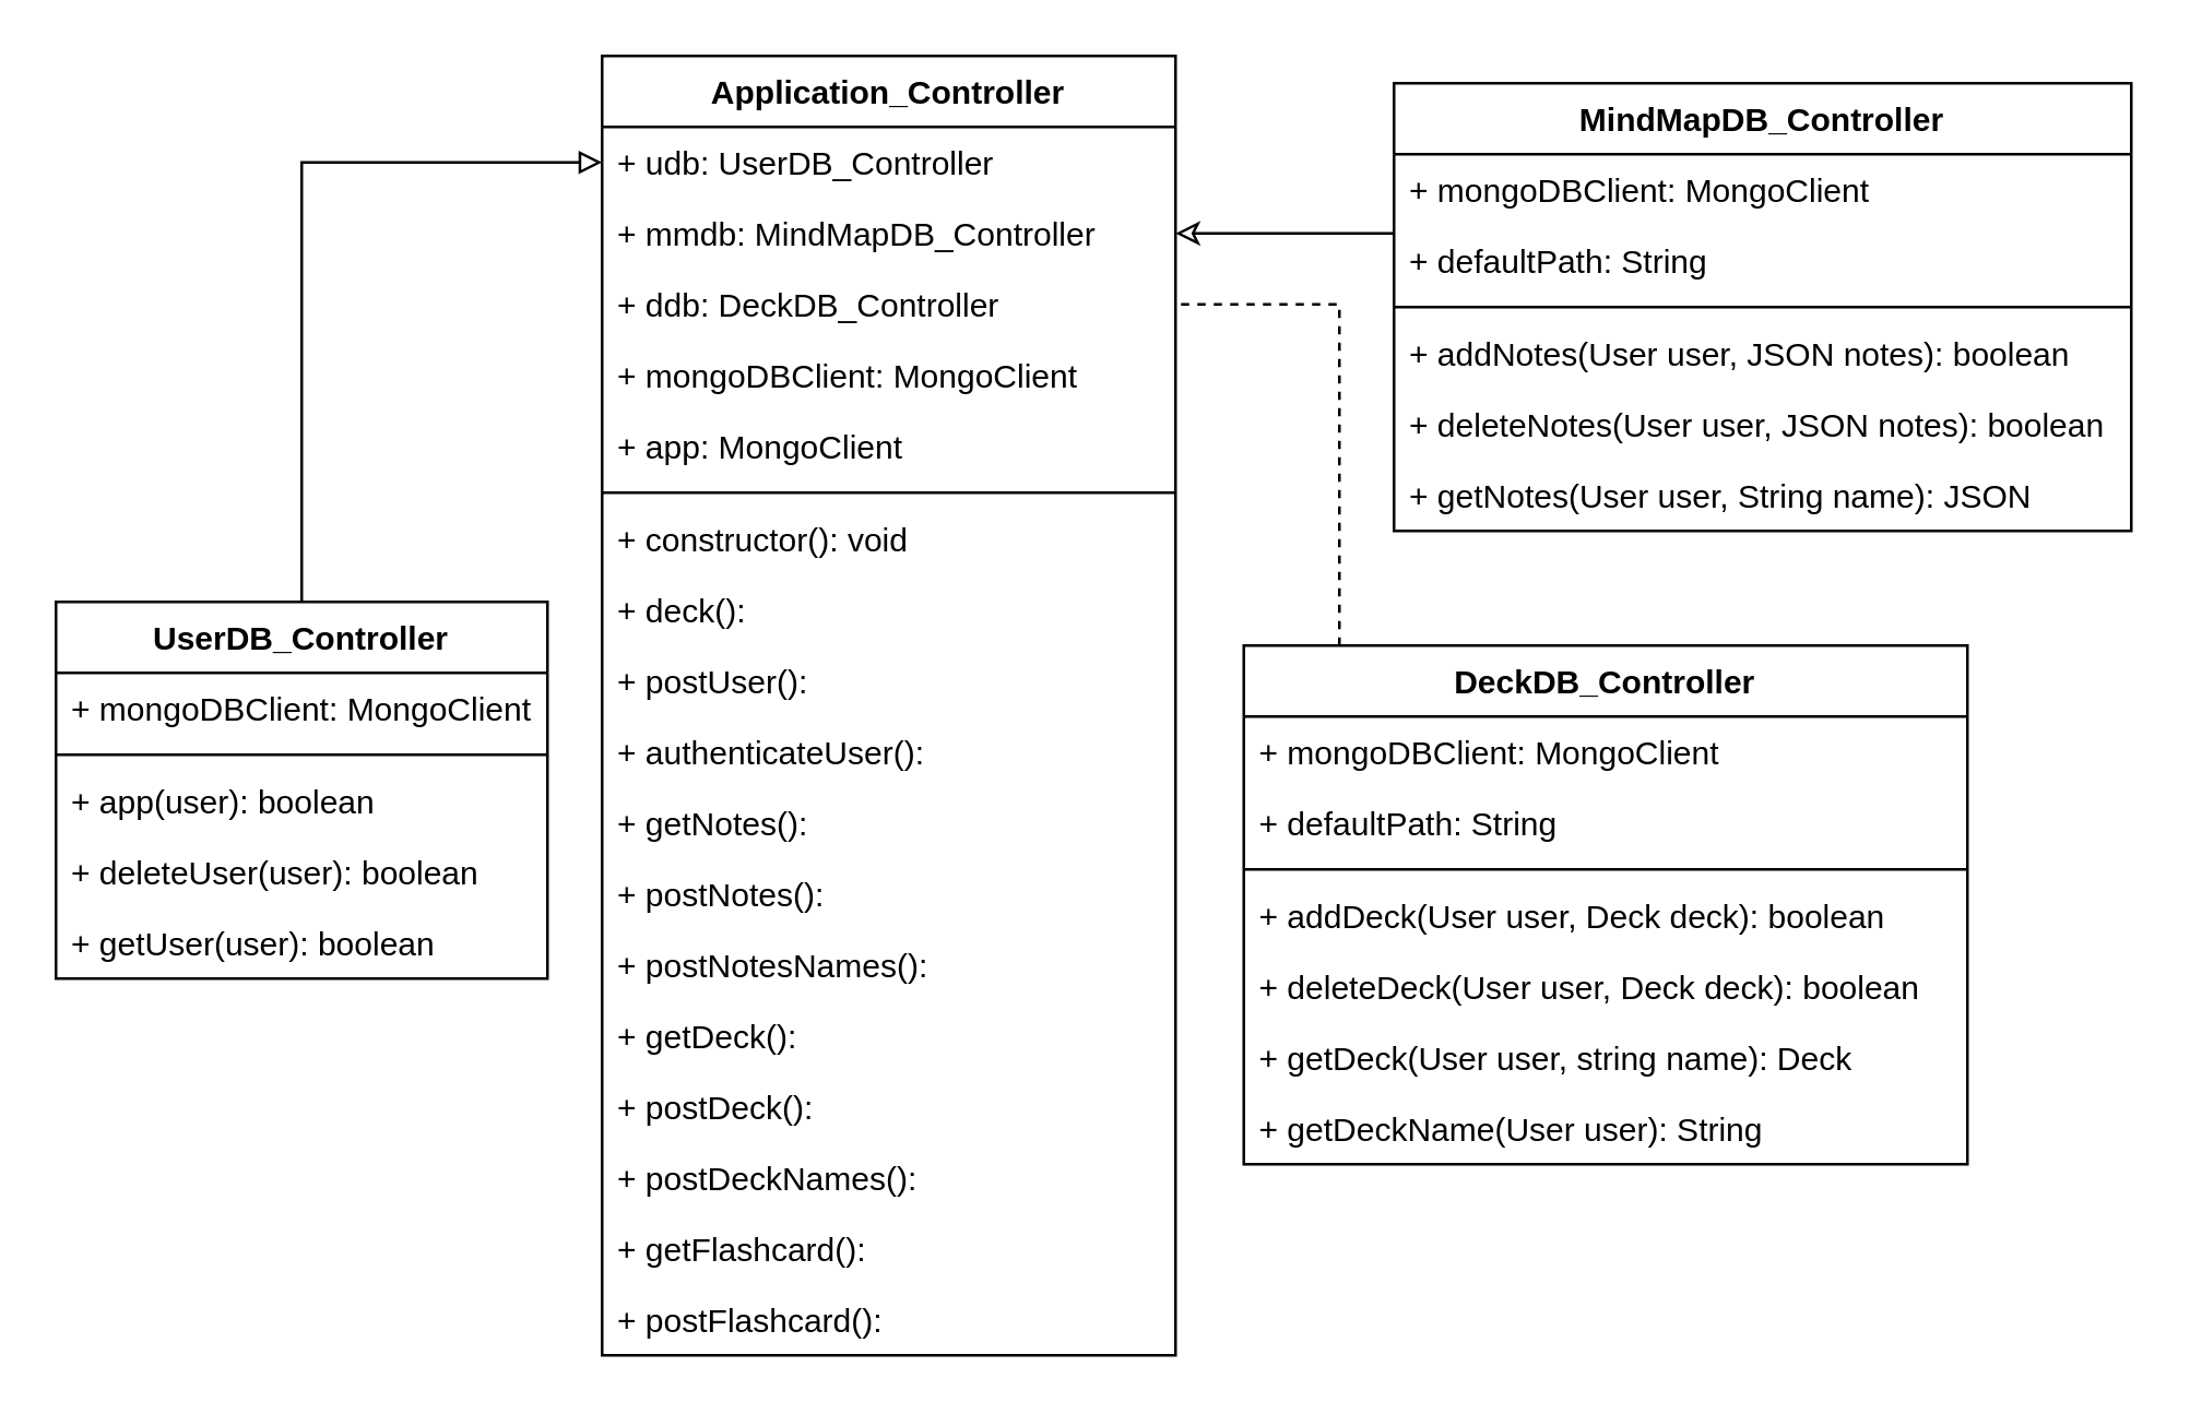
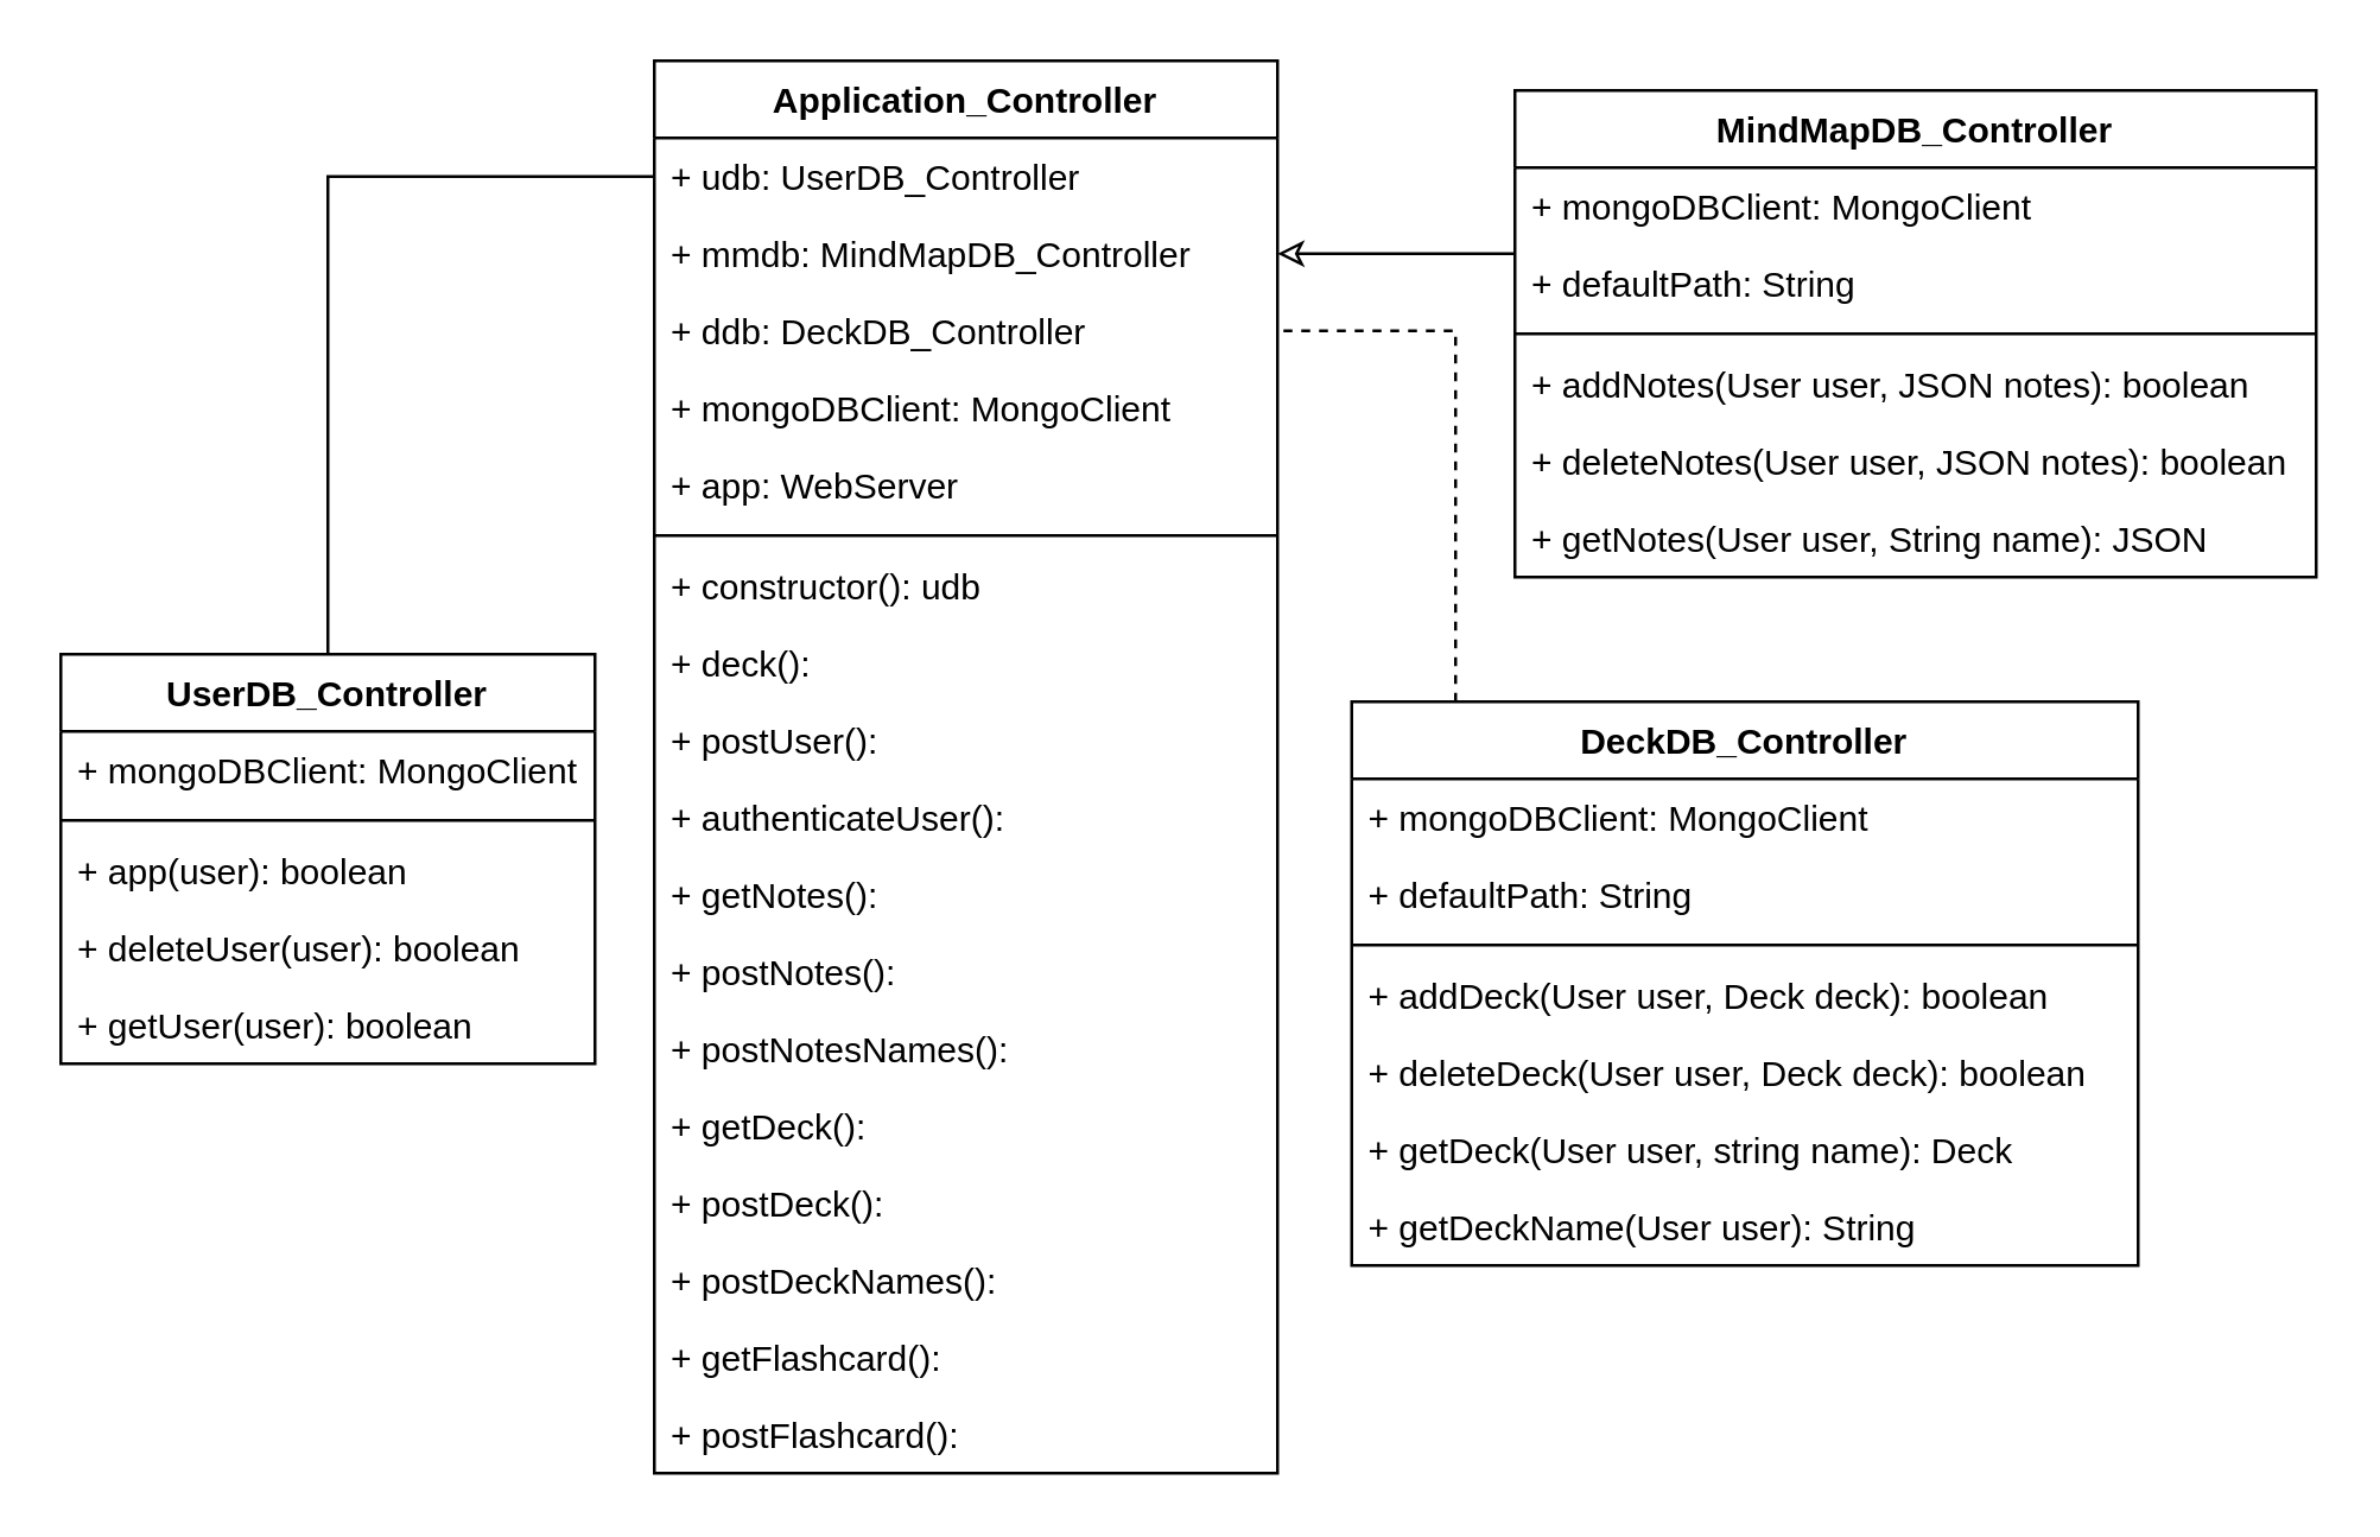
  <mxCell id="0" />
  <mxCell id="1" parent="0" />
  <mxCell id="2" value="Application_Controller" style="swimlane;fontStyle=1;align=center;verticalAlign=top;childLayout=stackLayout;horizontal=1;startSize=26;horizontalStack=0;resizeParent=1;resizeParentMax=0;resizeLast=0;collapsible=1;marginBottom=0;" parent="1" vertex="1"><mxGeometry x="220" y="20" width="210" height="476" as="geometry" /></mxCell>
  <mxCell id="3" value="+ udb: UserDB_Controller" style="text;strokeColor=none;fillColor=none;align=left;verticalAlign=top;spacingLeft=4;spacingRight=4;overflow=hidden;rotatable=0;points=[[0,0.5],[1,0.5]];portConstraint=eastwest;" parent="2" vertex="1"><mxGeometry y="26" width="210" height="26" as="geometry" /></mxCell>
  <mxCell id="4" value="+ mmdb: MindMapDB_Controller" style="text;strokeColor=none;fillColor=none;align=left;verticalAlign=top;spacingLeft=4;spacingRight=4;overflow=hidden;rotatable=0;points=[[0,0.5],[1,0.5]];portConstraint=eastwest;" parent="2" vertex="1"><mxGeometry y="52" width="210" height="26" as="geometry" /></mxCell>
  <mxCell id="5" value="+ ddb: DeckDB_Controller" style="text;strokeColor=none;fillColor=none;align=left;verticalAlign=top;spacingLeft=4;spacingRight=4;overflow=hidden;rotatable=0;points=[[0,0.5],[1,0.5]];portConstraint=eastwest;" parent="2" vertex="1"><mxGeometry y="78" width="210" height="26" as="geometry" /></mxCell>
  <mxCell id="6" value="+ mongoDBClient: MongoClient" style="text;strokeColor=none;fillColor=none;align=left;verticalAlign=top;spacingLeft=4;spacingRight=4;overflow=hidden;rotatable=0;points=[[0,0.5],[1,0.5]];portConstraint=eastwest;" parent="2" vertex="1"><mxGeometry y="104" width="210" height="26" as="geometry" /></mxCell>
- <mxCell id="7" value="+ app: MongoClient" style="text;strokeColor=none;fillColor=none;align=left;verticalAlign=top;spacingLeft=4;spacingRight=4;overflow=hidden;rotatable=0;points=[[0,0.5],[1,0.5]];portConstraint=eastwest;" parent="2" vertex="1"><mxGeometry y="130" width="210" height="26" as="geometry" /></mxCell>
+ <mxCell id="7" value="+ app: WebServer" style="text;strokeColor=none;fillColor=none;align=left;verticalAlign=top;spacingLeft=4;spacingRight=4;overflow=hidden;rotatable=0;points=[[0,0.5],[1,0.5]];portConstraint=eastwest;" parent="2" vertex="1"><mxGeometry y="130" width="210" height="26" as="geometry" /></mxCell>
  <mxCell id="8" value="" style="line;strokeWidth=1;fillColor=none;align=left;verticalAlign=middle;spacingTop=-1;spacingLeft=3;spacingRight=3;rotatable=0;labelPosition=right;points=[];portConstraint=eastwest;" parent="2" vertex="1"><mxGeometry y="156" width="210" height="8" as="geometry" /></mxCell>
- <mxCell id="9" value="+ constructor(): void" style="text;strokeColor=none;fillColor=none;align=left;verticalAlign=top;spacingLeft=4;spacingRight=4;overflow=hidden;rotatable=0;points=[[0,0.5],[1,0.5]];portConstraint=eastwest;" parent="2" vertex="1"><mxGeometry y="164" width="210" height="26" as="geometry" /></mxCell>
+ <mxCell id="9" value="+ constructor(): udb" style="text;strokeColor=none;fillColor=none;align=left;verticalAlign=top;spacingLeft=4;spacingRight=4;overflow=hidden;rotatable=0;points=[[0,0.5],[1,0.5]];portConstraint=eastwest;" parent="2" vertex="1"><mxGeometry y="164" width="210" height="26" as="geometry" /></mxCell>
  <mxCell id="10" value="+ deck(): " style="text;strokeColor=none;fillColor=none;align=left;verticalAlign=top;spacingLeft=4;spacingRight=4;overflow=hidden;rotatable=0;points=[[0,0.5],[1,0.5]];portConstraint=eastwest;" parent="2" vertex="1"><mxGeometry y="190" width="210" height="26" as="geometry" /></mxCell>
  <mxCell id="11" value="+ postUser(): " style="text;strokeColor=none;fillColor=none;align=left;verticalAlign=top;spacingLeft=4;spacingRight=4;overflow=hidden;rotatable=0;points=[[0,0.5],[1,0.5]];portConstraint=eastwest;" parent="2" vertex="1"><mxGeometry y="216" width="210" height="26" as="geometry" /></mxCell>
  <mxCell id="12" value="+ authenticateUser(): " style="text;strokeColor=none;fillColor=none;align=left;verticalAlign=top;spacingLeft=4;spacingRight=4;overflow=hidden;rotatable=0;points=[[0,0.5],[1,0.5]];portConstraint=eastwest;" parent="2" vertex="1"><mxGeometry y="242" width="210" height="26" as="geometry" /></mxCell>
  <mxCell id="13" value="+ getNotes(): " style="text;strokeColor=none;fillColor=none;align=left;verticalAlign=top;spacingLeft=4;spacingRight=4;overflow=hidden;rotatable=0;points=[[0,0.5],[1,0.5]];portConstraint=eastwest;" parent="2" vertex="1"><mxGeometry y="268" width="210" height="26" as="geometry" /></mxCell>
  <mxCell id="14" value="+ postNotes(): " style="text;strokeColor=none;fillColor=none;align=left;verticalAlign=top;spacingLeft=4;spacingRight=4;overflow=hidden;rotatable=0;points=[[0,0.5],[1,0.5]];portConstraint=eastwest;" parent="2" vertex="1"><mxGeometry y="294" width="210" height="26" as="geometry" /></mxCell>
  <mxCell id="15" value="+ postNotesNames(): " style="text;strokeColor=none;fillColor=none;align=left;verticalAlign=top;spacingLeft=4;spacingRight=4;overflow=hidden;rotatable=0;points=[[0,0.5],[1,0.5]];portConstraint=eastwest;" parent="2" vertex="1"><mxGeometry y="320" width="210" height="26" as="geometry" /></mxCell>
  <mxCell id="16" value="+ getDeck(): " style="text;strokeColor=none;fillColor=none;align=left;verticalAlign=top;spacingLeft=4;spacingRight=4;overflow=hidden;rotatable=0;points=[[0,0.5],[1,0.5]];portConstraint=eastwest;" parent="2" vertex="1"><mxGeometry y="346" width="210" height="26" as="geometry" /></mxCell>
  <mxCell id="17" value="+ postDeck(): " style="text;strokeColor=none;fillColor=none;align=left;verticalAlign=top;spacingLeft=4;spacingRight=4;overflow=hidden;rotatable=0;points=[[0,0.5],[1,0.5]];portConstraint=eastwest;" parent="2" vertex="1"><mxGeometry y="372" width="210" height="26" as="geometry" /></mxCell>
  <mxCell id="18" value="+ postDeckNames(): " style="text;strokeColor=none;fillColor=none;align=left;verticalAlign=top;spacingLeft=4;spacingRight=4;overflow=hidden;rotatable=0;points=[[0,0.5],[1,0.5]];portConstraint=eastwest;" parent="2" vertex="1"><mxGeometry y="398" width="210" height="26" as="geometry" /></mxCell>
  <mxCell id="19" value="+ getFlashcard(): " style="text;strokeColor=none;fillColor=none;align=left;verticalAlign=top;spacingLeft=4;spacingRight=4;overflow=hidden;rotatable=0;points=[[0,0.5],[1,0.5]];portConstraint=eastwest;" parent="2" vertex="1"><mxGeometry y="424" width="210" height="26" as="geometry" /></mxCell>
  <mxCell id="20" value="+ postFlashcard(): " style="text;strokeColor=none;fillColor=none;align=left;verticalAlign=top;spacingLeft=4;spacingRight=4;overflow=hidden;rotatable=0;points=[[0,0.5],[1,0.5]];portConstraint=eastwest;" parent="2" vertex="1"><mxGeometry y="450" width="210" height="26" as="geometry" /></mxCell>
- <mxCell id="21" style="edgeStyle=orthogonalEdgeStyle;rounded=0;orthogonalLoop=1;jettySize=auto;html=1;endArrow=block;endFill=0;" parent="1" source="22" target="3" edge="1"><mxGeometry relative="1" as="geometry" /></mxCell>
+ <mxCell id="21" style="edgeStyle=orthogonalEdgeStyle;rounded=0;orthogonalLoop=1;jettySize=auto;html=1;endArrow=none;endFill=0;" parent="1" source="22" target="3" edge="1"><mxGeometry relative="1" as="geometry" /></mxCell>
  <mxCell id="22" value="UserDB_Controller" style="swimlane;fontStyle=1;align=center;verticalAlign=top;childLayout=stackLayout;horizontal=1;startSize=26;horizontalStack=0;resizeParent=1;resizeParentMax=0;resizeLast=0;collapsible=1;marginBottom=0;" parent="1" vertex="1"><mxGeometry x="20" y="220" width="180" height="138" as="geometry" /></mxCell>
  <mxCell id="23" value="+ mongoDBClient: MongoClient" style="text;strokeColor=none;fillColor=none;align=left;verticalAlign=top;spacingLeft=4;spacingRight=4;overflow=hidden;rotatable=0;points=[[0,0.5],[1,0.5]];portConstraint=eastwest;" parent="22" vertex="1"><mxGeometry y="26" width="180" height="26" as="geometry" /></mxCell>
  <mxCell id="24" value="" style="line;strokeWidth=1;fillColor=none;align=left;verticalAlign=middle;spacingTop=-1;spacingLeft=3;spacingRight=3;rotatable=0;labelPosition=right;points=[];portConstraint=eastwest;" parent="22" vertex="1"><mxGeometry y="52" width="180" height="8" as="geometry" /></mxCell>
  <mxCell id="25" value="+ app(user): boolean" style="text;strokeColor=none;fillColor=none;align=left;verticalAlign=top;spacingLeft=4;spacingRight=4;overflow=hidden;rotatable=0;points=[[0,0.5],[1,0.5]];portConstraint=eastwest;" parent="22" vertex="1"><mxGeometry y="60" width="180" height="26" as="geometry" /></mxCell>
  <mxCell id="26" value="+ deleteUser(user): boolean" style="text;strokeColor=none;fillColor=none;align=left;verticalAlign=top;spacingLeft=4;spacingRight=4;overflow=hidden;rotatable=0;points=[[0,0.5],[1,0.5]];portConstraint=eastwest;" parent="22" vertex="1"><mxGeometry y="86" width="180" height="26" as="geometry" /></mxCell>
  <mxCell id="27" value="+ getUser(user): boolean" style="text;strokeColor=none;fillColor=none;align=left;verticalAlign=top;spacingLeft=4;spacingRight=4;overflow=hidden;rotatable=0;points=[[0,0.5],[1,0.5]];portConstraint=eastwest;" parent="22" vertex="1"><mxGeometry y="112" width="180" height="26" as="geometry" /></mxCell>
  <mxCell id="28" style="edgeStyle=orthogonalEdgeStyle;rounded=0;orthogonalLoop=1;jettySize=auto;html=1;entryX=1;entryY=0.5;entryDx=0;entryDy=0;endArrow=none;endFill=0;dashed=1;" parent="1" source="29" target="5" edge="1"><mxGeometry relative="1" as="geometry"><Array as="points"><mxPoint x="490" y="111" /></Array></mxGeometry></mxCell>
  <mxCell id="29" value="DeckDB_Controller" style="swimlane;fontStyle=1;align=center;verticalAlign=top;childLayout=stackLayout;horizontal=1;startSize=26;horizontalStack=0;resizeParent=1;resizeParentMax=0;resizeLast=0;collapsible=1;marginBottom=0;" parent="1" vertex="1"><mxGeometry x="455" y="236" width="265" height="190" as="geometry" /></mxCell>
  <mxCell id="30" value="+ mongoDBClient: MongoClient" style="text;strokeColor=none;fillColor=none;align=left;verticalAlign=top;spacingLeft=4;spacingRight=4;overflow=hidden;rotatable=0;points=[[0,0.5],[1,0.5]];portConstraint=eastwest;" parent="29" vertex="1"><mxGeometry y="26" width="265" height="26" as="geometry" /></mxCell>
  <mxCell id="31" value="+ defaultPath: String" style="text;strokeColor=none;fillColor=none;align=left;verticalAlign=top;spacingLeft=4;spacingRight=4;overflow=hidden;rotatable=0;points=[[0,0.5],[1,0.5]];portConstraint=eastwest;" parent="29" vertex="1"><mxGeometry y="52" width="265" height="26" as="geometry" /></mxCell>
  <mxCell id="32" value="" style="line;strokeWidth=1;fillColor=none;align=left;verticalAlign=middle;spacingTop=-1;spacingLeft=3;spacingRight=3;rotatable=0;labelPosition=right;points=[];portConstraint=eastwest;" parent="29" vertex="1"><mxGeometry y="78" width="265" height="8" as="geometry" /></mxCell>
  <mxCell id="33" value="+ addDeck(User user, Deck deck): boolean " style="text;strokeColor=none;fillColor=none;align=left;verticalAlign=top;spacingLeft=4;spacingRight=4;overflow=hidden;rotatable=0;points=[[0,0.5],[1,0.5]];portConstraint=eastwest;" parent="29" vertex="1"><mxGeometry y="86" width="265" height="26" as="geometry" /></mxCell>
  <mxCell id="34" value="+ deleteDeck(User user, Deck deck): boolean " style="text;strokeColor=none;fillColor=none;align=left;verticalAlign=top;spacingLeft=4;spacingRight=4;overflow=hidden;rotatable=0;points=[[0,0.5],[1,0.5]];portConstraint=eastwest;" parent="29" vertex="1"><mxGeometry y="112" width="265" height="26" as="geometry" /></mxCell>
  <mxCell id="35" value="+ getDeck(User user, string name): Deck " style="text;strokeColor=none;fillColor=none;align=left;verticalAlign=top;spacingLeft=4;spacingRight=4;overflow=hidden;rotatable=0;points=[[0,0.5],[1,0.5]];portConstraint=eastwest;" parent="29" vertex="1"><mxGeometry y="138" width="265" height="26" as="geometry" /></mxCell>
  <mxCell id="36" value="+ getDeckName(User user): String " style="text;strokeColor=none;fillColor=none;align=left;verticalAlign=top;spacingLeft=4;spacingRight=4;overflow=hidden;rotatable=0;points=[[0,0.5],[1,0.5]];portConstraint=eastwest;" parent="29" vertex="1"><mxGeometry y="164" width="265" height="26" as="geometry" /></mxCell>
  <mxCell id="37" style="edgeStyle=orthogonalEdgeStyle;rounded=0;orthogonalLoop=1;jettySize=auto;html=1;entryX=1;entryY=0.5;entryDx=0;entryDy=0;endArrow=classic;endFill=0;" parent="1" source="38" target="4" edge="1"><mxGeometry relative="1" as="geometry"><Array as="points"><mxPoint x="480" y="85" /><mxPoint x="480" y="85" /></Array></mxGeometry></mxCell>
  <mxCell id="38" value="MindMapDB_Controller" style="swimlane;fontStyle=1;align=center;verticalAlign=top;childLayout=stackLayout;horizontal=1;startSize=26;horizontalStack=0;resizeParent=1;resizeParentMax=0;resizeLast=0;collapsible=1;marginBottom=0;" parent="1" vertex="1"><mxGeometry x="510" y="30" width="270" height="164" as="geometry"><mxRectangle x="460" y="140" width="170" height="26" as="alternateBounds" /></mxGeometry></mxCell>
  <mxCell id="39" value="+ mongoDBClient: MongoClient" style="text;strokeColor=none;fillColor=none;align=left;verticalAlign=top;spacingLeft=4;spacingRight=4;overflow=hidden;rotatable=0;points=[[0,0.5],[1,0.5]];portConstraint=eastwest;" parent="38" vertex="1"><mxGeometry y="26" width="270" height="26" as="geometry" /></mxCell>
  <mxCell id="40" value="+ defaultPath: String" style="text;strokeColor=none;fillColor=none;align=left;verticalAlign=top;spacingLeft=4;spacingRight=4;overflow=hidden;rotatable=0;points=[[0,0.5],[1,0.5]];portConstraint=eastwest;" parent="38" vertex="1"><mxGeometry y="52" width="270" height="26" as="geometry" /></mxCell>
  <mxCell id="41" value="" style="line;strokeWidth=1;fillColor=none;align=left;verticalAlign=middle;spacingTop=-1;spacingLeft=3;spacingRight=3;rotatable=0;labelPosition=right;points=[];portConstraint=eastwest;" parent="38" vertex="1"><mxGeometry y="78" width="270" height="8" as="geometry" /></mxCell>
  <mxCell id="42" value="+ addNotes(User user, JSON notes): boolean " style="text;strokeColor=none;fillColor=none;align=left;verticalAlign=top;spacingLeft=4;spacingRight=4;overflow=hidden;rotatable=0;points=[[0,0.5],[1,0.5]];portConstraint=eastwest;" parent="38" vertex="1"><mxGeometry y="86" width="270" height="26" as="geometry" /></mxCell>
  <mxCell id="43" value="+ deleteNotes(User user, JSON notes): boolean " style="text;strokeColor=none;fillColor=none;align=left;verticalAlign=top;spacingLeft=4;spacingRight=4;overflow=hidden;rotatable=0;points=[[0,0.5],[1,0.5]];portConstraint=eastwest;" parent="38" vertex="1"><mxGeometry y="112" width="270" height="26" as="geometry" /></mxCell>
  <mxCell id="44" value="+ getNotes(User user, String name): JSON " style="text;strokeColor=none;fillColor=none;align=left;verticalAlign=top;spacingLeft=4;spacingRight=4;overflow=hidden;rotatable=0;points=[[0,0.5],[1,0.5]];portConstraint=eastwest;" parent="38" vertex="1"><mxGeometry y="138" width="270" height="26" as="geometry" /></mxCell>
